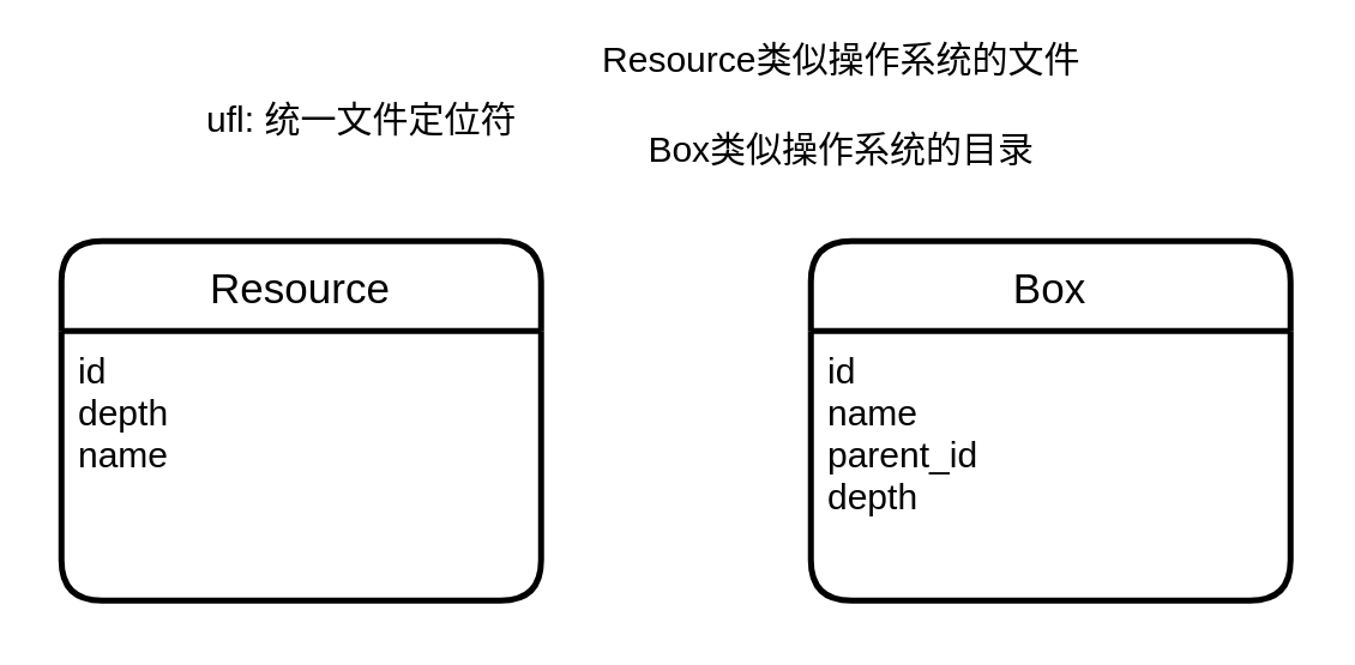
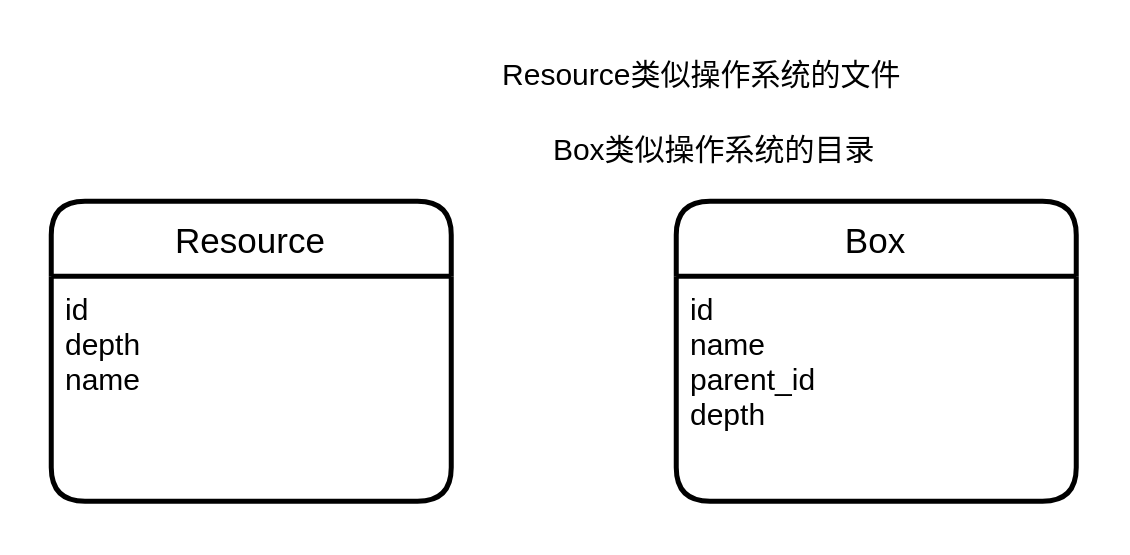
  <mxCell id="0" />
  <mxCell id="1" parent="0" />
  <mxCell id="2" value="Resource" style="swimlane;childLayout=stackLayout;horizontal=1;startSize=30;horizontalStack=0;rounded=1;fontSize=14;fontStyle=0;strokeWidth=2;resizeParent=0;resizeLast=1;shadow=0;dashed=0;align=center;" vertex="1" parent="1"><mxGeometry x="20" y="80" width="160" height="120" as="geometry" /></mxCell>
  <mxCell id="3" value="id&#10;depth&#10;name" style="align=left;strokeColor=none;fillColor=none;spacingLeft=4;fontSize=12;verticalAlign=top;resizable=0;rotatable=0;part=1;" vertex="1" parent="2"><mxGeometry y="30" width="160" height="90" as="geometry" /></mxCell>
- <mxCell id="4" value="ufl: 统一文件定位符" style="text;html=1;align=center;verticalAlign=middle;resizable=0;points=[];autosize=1;strokeColor=none;fillColor=none;" vertex="1" parent="1"><mxGeometry x="60" y="30" width="120" height="20" as="geometry" /></mxCell>
  <mxCell id="5" value="Box" style="swimlane;childLayout=stackLayout;horizontal=1;startSize=30;horizontalStack=0;rounded=1;fontSize=14;fontStyle=0;strokeWidth=2;resizeParent=0;resizeLast=1;shadow=0;dashed=0;align=center;" vertex="1" parent="1"><mxGeometry x="270" y="80" width="160" height="120" as="geometry" /></mxCell>
  <mxCell id="6" value="id&#10;name&#10;parent_id&#10;depth" style="align=left;strokeColor=none;fillColor=none;spacingLeft=4;fontSize=12;verticalAlign=top;resizable=0;rotatable=0;part=1;" vertex="1" parent="5"><mxGeometry y="30" width="160" height="90" as="geometry" /></mxCell>
- <mxCell id="7" value="Resource类似操作系统的文件" style="text;html=1;align=center;verticalAlign=middle;resizable=0;points=[];autosize=1;strokeColor=none;fillColor=none;" vertex="1" parent="1"><mxGeometry x="195" y="10" width="170" height="20" as="geometry" /></mxCell>
- <mxCell id="8" value="Box类似操作系统的目录" style="text;html=1;align=center;verticalAlign=middle;resizable=0;points=[];autosize=1;strokeColor=none;fillColor=none;" vertex="1" parent="1"><mxGeometry x="210" y="40" width="140" height="20" as="geometry" /></mxCell>
+ <mxCell id="7" value="Resource类似操作系统的文件" style="text;html=1;align=center;verticalAlign=middle;resizable=0;points=[];autosize=1;strokeColor=none;fillColor=none;" vertex="1" parent="1"><mxGeometry x="195" y="20" width="170" height="20" as="geometry" /></mxCell>
+ <mxCell id="8" value="Box类似操作系统的目录" style="text;html=1;align=center;verticalAlign=middle;resizable=0;points=[];autosize=1;strokeColor=none;fillColor=none;" vertex="1" parent="1"><mxGeometry x="215" y="50" width="140" height="20" as="geometry" /></mxCell>
